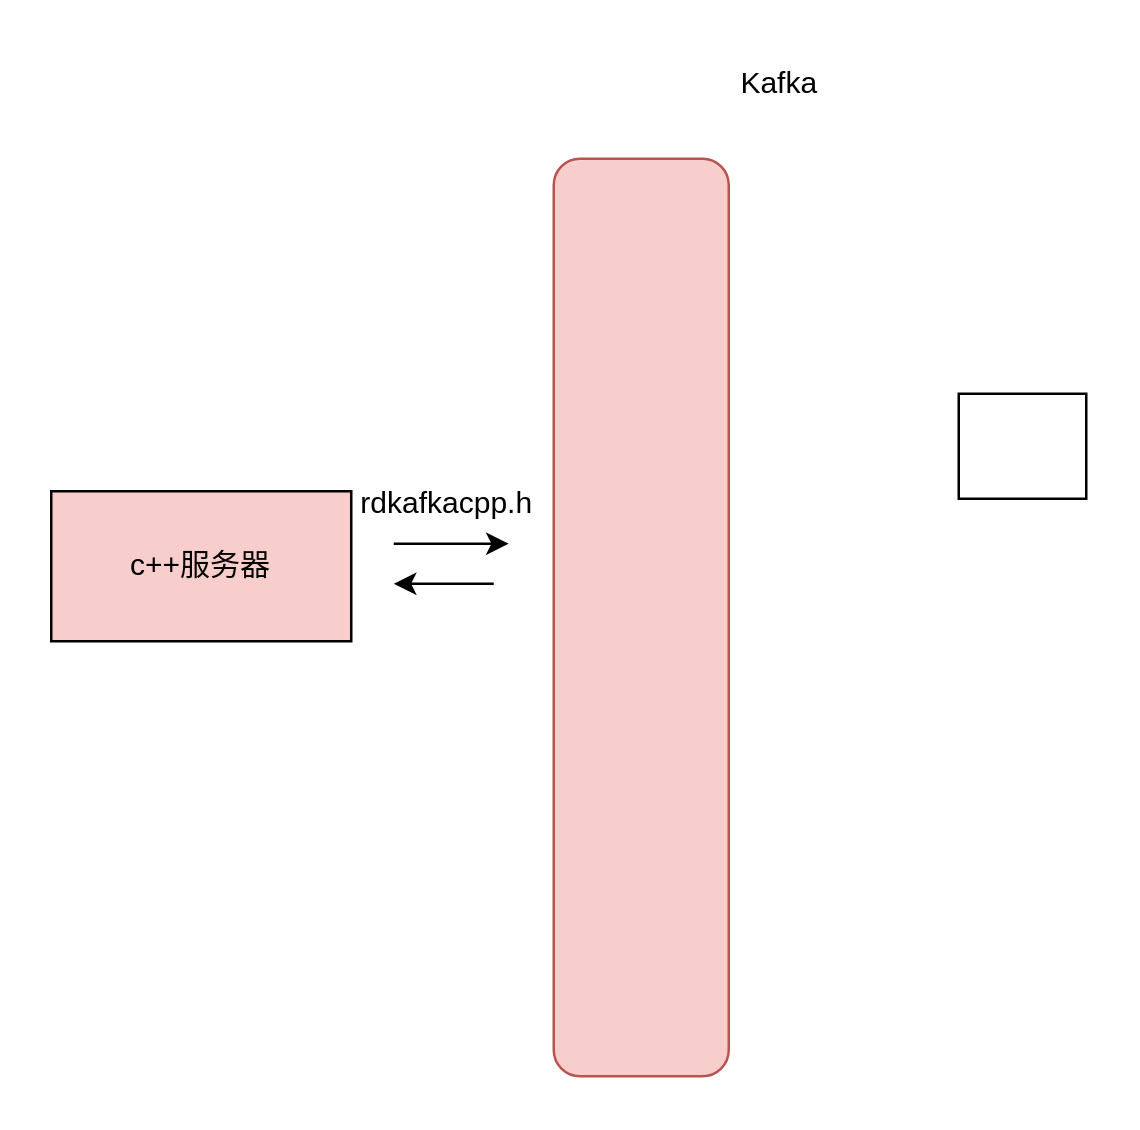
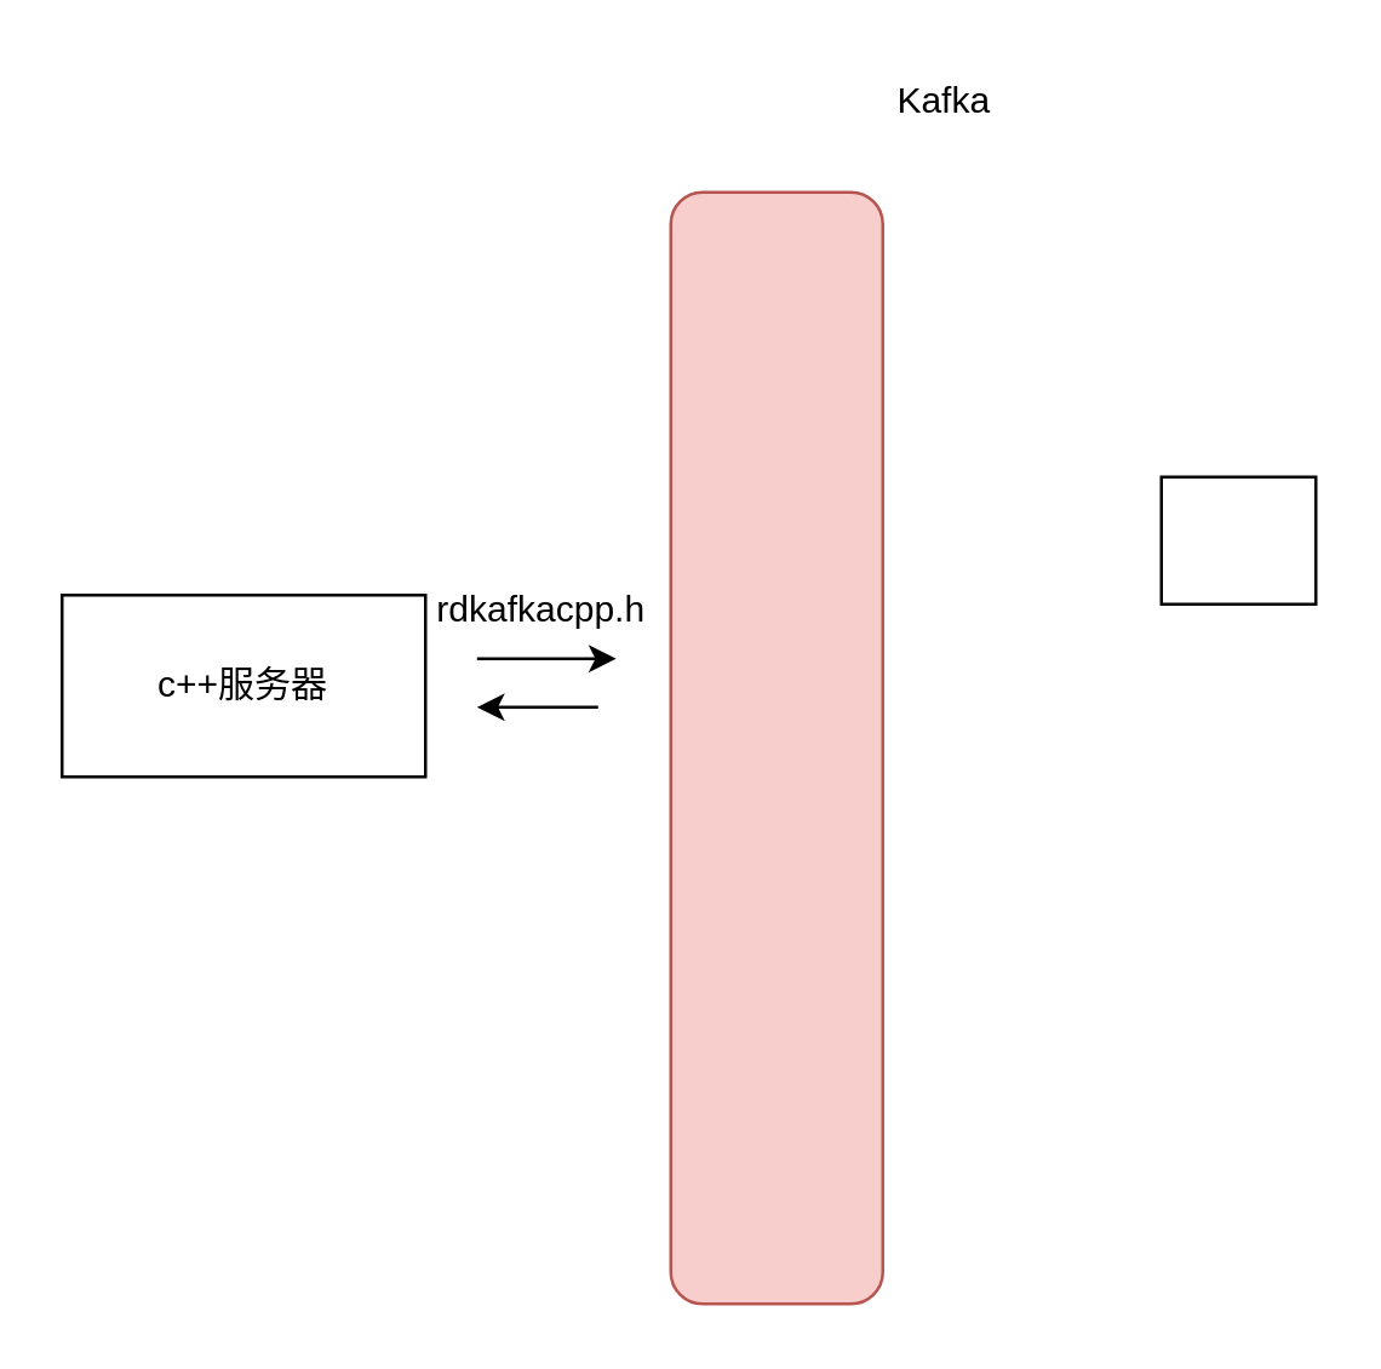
  <mxCell id="0" />
  <mxCell id="1" parent="0" />
- <mxCell id="2" value="c++服务器" style="whiteSpace=wrap;html=1;fillColor=#f8cecc;" vertex="1" parent="1"><mxGeometry x="20" y="196" width="120" height="60" as="geometry" /></mxCell>
+ <mxCell id="2" value="c++服务器" style="whiteSpace=wrap;html=1;" vertex="1" parent="1"><mxGeometry x="20" y="196" width="120" height="60" as="geometry" /></mxCell>
  <mxCell id="3" value="" style="rounded=1;whiteSpace=wrap;html=1;fillColor=#f8cecc;strokeColor=#b85450;" vertex="1" parent="1"><mxGeometry x="221" y="63" width="70" height="367" as="geometry" /></mxCell>
  <mxCell id="4" value="Kafka" style="text;html=1;align=center;verticalAlign=middle;resizable=0;points=[];autosize=1;strokeColor=none;fillColor=none;" vertex="1" parent="1"><mxGeometry x="286.5" y="20" width="49" height="26" as="geometry" /></mxCell>
  <mxCell id="5" value="" style="edgeStyle=none;orthogonalLoop=1;jettySize=auto;html=1;rounded=0;" edge="1" parent="1"><mxGeometry width="100" relative="1" as="geometry"><mxPoint x="157" y="217" as="sourcePoint" /><mxPoint x="203" y="217" as="targetPoint" /><Array as="points" /></mxGeometry></mxCell>
  <mxCell id="6" value="" style="edgeStyle=none;orthogonalLoop=1;jettySize=auto;html=1;rounded=0;" edge="1" parent="1"><mxGeometry width="100" relative="1" as="geometry"><mxPoint x="197" y="233" as="sourcePoint" /><mxPoint x="157" y="233" as="targetPoint" /><Array as="points" /></mxGeometry></mxCell>
  <mxCell id="7" value="rdkafkacpp.h&lt;div&gt;&lt;br&gt;&lt;/div&gt;" style="text;html=1;align=center;verticalAlign=middle;resizable=0;points=[];autosize=1;strokeColor=none;fillColor=none;" vertex="1" parent="1"><mxGeometry x="134" y="187" width="87" height="41" as="geometry" /></mxCell>
  <mxCell id="8" value="" style="whiteSpace=wrap;html=1;" vertex="1" parent="1"><mxGeometry x="383" y="157" width="51" height="42" as="geometry" /></mxCell>
